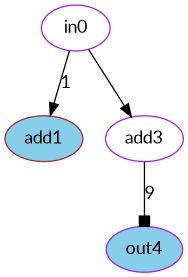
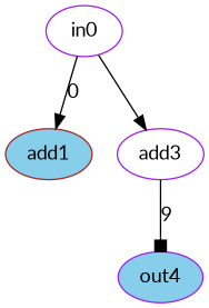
  strict digraph {
    fontname=Lato
    node [color=purple fillcolor=white fontname=Lato style=filled]
    edge [arrowhead=normal fontname=Lato port=0 w=1]
    n1 [alap=0 asap=0 label=in0 op=in]
    n2 [alap=1 asap=1 color=brown fillcolor=skyblue label=add1 op=addi value=2]
    n3 [alap=3 asap=3 label=add3 op=add value=2]
    n4 [alap=4 asap=4 fillcolor=skyblue label=out4 op=out]
-   n1 -> n2 [label=1]
+   n1 -> n2 [label=0]
    n1 -> n3 [w=0]
    n3 -> n4 [arrowhead=box label=9]
  }
